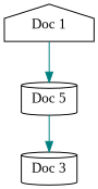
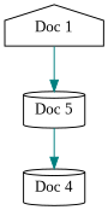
  digraph {
    fontname="Liberation Serif"
    node [fontname="Liberation Serif" shape=cylinder]
    edge [color=teal fontname="Liberation Serif" headport=f0 tailport=f0]
    n1 [height=.1 label="Doc 1" shape=house]
    n2 [height=.1 label="Doc 5"]
-   n3 [height=.1 label="Doc 3"]
+   n3 [height=.1 label="Doc 4"]
    n1 -> n2
    n2 -> n3
  }
